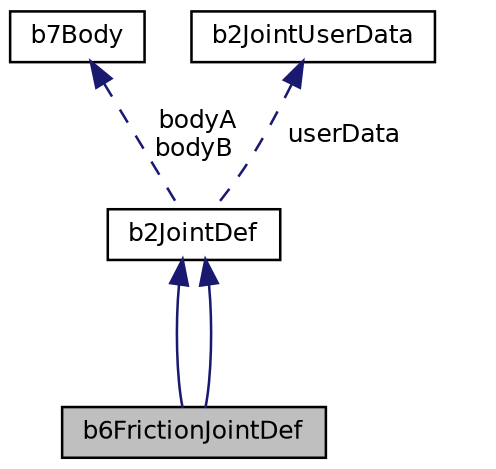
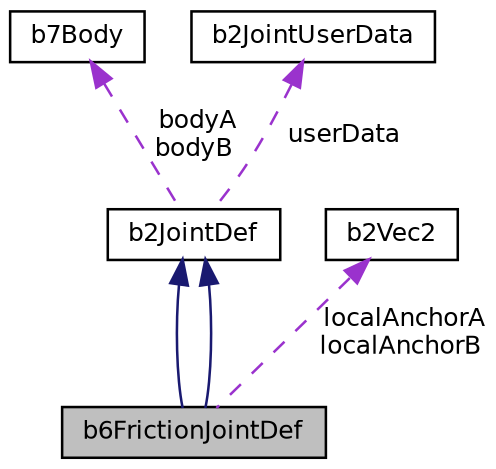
  digraph {
    node [color=black fillcolor=white fontname=Helvetica fontsize=10 shape=record style=filled]
    edge [color=darkorchid3 dir=back fontname=Helvetica fontsize=10 labelfontname=Helvetica labelfontsize=10 style=dashed]
    n1 [fillcolor=grey75 fontcolor=black height=0.2 label=b6FrictionJointDef width=0.4]
    n2 [height=0.2 label=b2JointDef width=0.4]
    n3 [height=0.2 label=b7Body width=0.4]
    n4 [height=0.2 label=b2JointUserData width=0.4]
+   n5 [height=0.2 label=b2Vec2 width=0.4]
    n2 -> n1 [color=midnightblue style=solid]
    n2 -> n1 [color=midnightblue style=solid]
-   n3 -> n2 [color=midnightblue label=" bodyA\nbodyB"]
-   n4 -> n2 [color=midnightblue label=" userData"]
+   n3 -> n2 [label=" bodyA\nbodyB"]
+   n4 -> n2 [label=" userData"]
+   n5 -> n1 [label=" localAnchorA\nlocalAnchorB"]
  }
